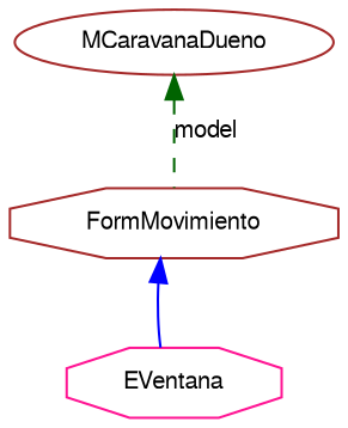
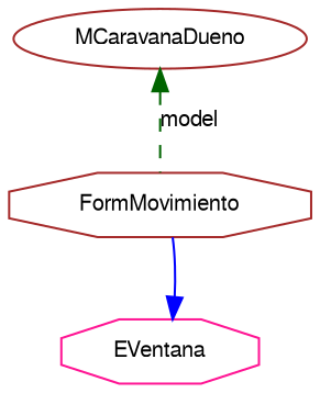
  digraph {
    node [color=brown fontname=FreeSans fontsize=10 shape=octagon]
    edge [dir=back fontname=FreeSans fontsize=10 labelfontname=FreeSans labelfontsize=10]
    n1 [height=0.2 label=FormMovimiento width=0.4]
    n2 [color=deeppink height=0.2 label=EVentana width=0.4]
    n3 [height=0.2 label=MCaravanaDueno shape=ellipse width=0.4]
-   n1 -> n2 [color=blue style=solid]
+   n2 -> n1 [color=blue style=solid]
    n3 -> n1 [color=darkgreen label=model style=dashed]
  }
